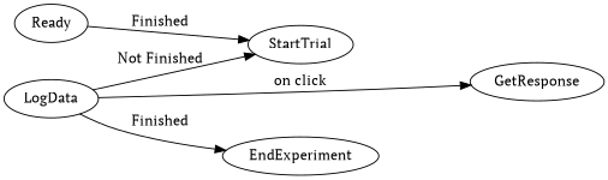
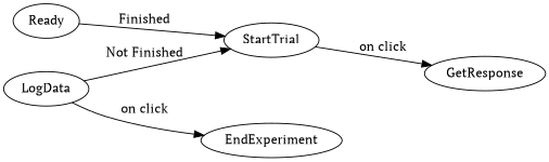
  digraph {
    fontname="PT Serif"
    rankdir=LR
    node [fontname="PT Serif"]
    edge [fontname="PT Serif"]
    Ready
    StartTrial
    GetResponse
    LogData
    EndExperiment
    Ready -> StartTrial [label=Finished]
-   LogData -> GetResponse [label="on click"]
+   StartTrial -> GetResponse [label="on click"]
    LogData -> StartTrial [label="Not Finished"]
-   LogData -> EndExperiment [label=Finished]
+   LogData -> EndExperiment [label="on click"]
  }
